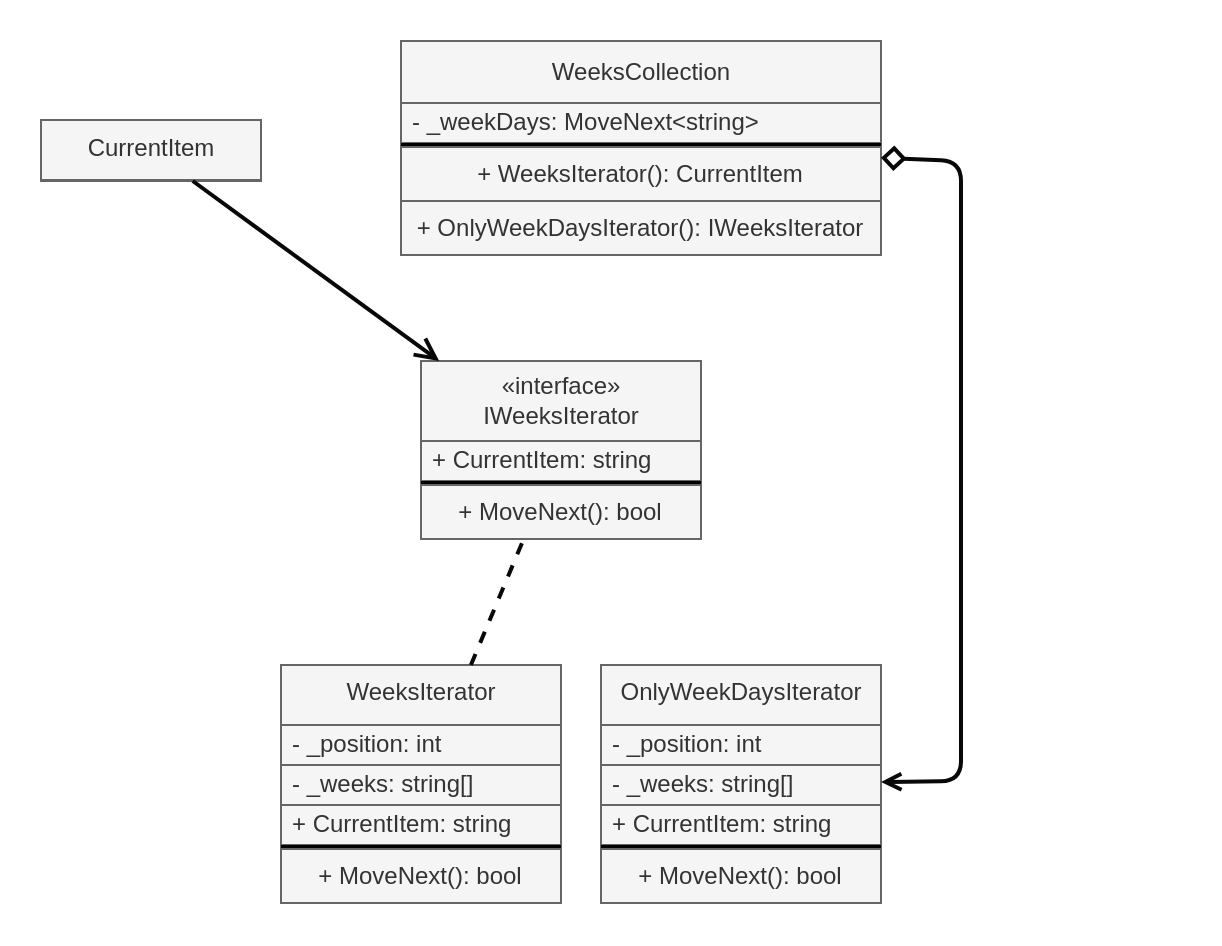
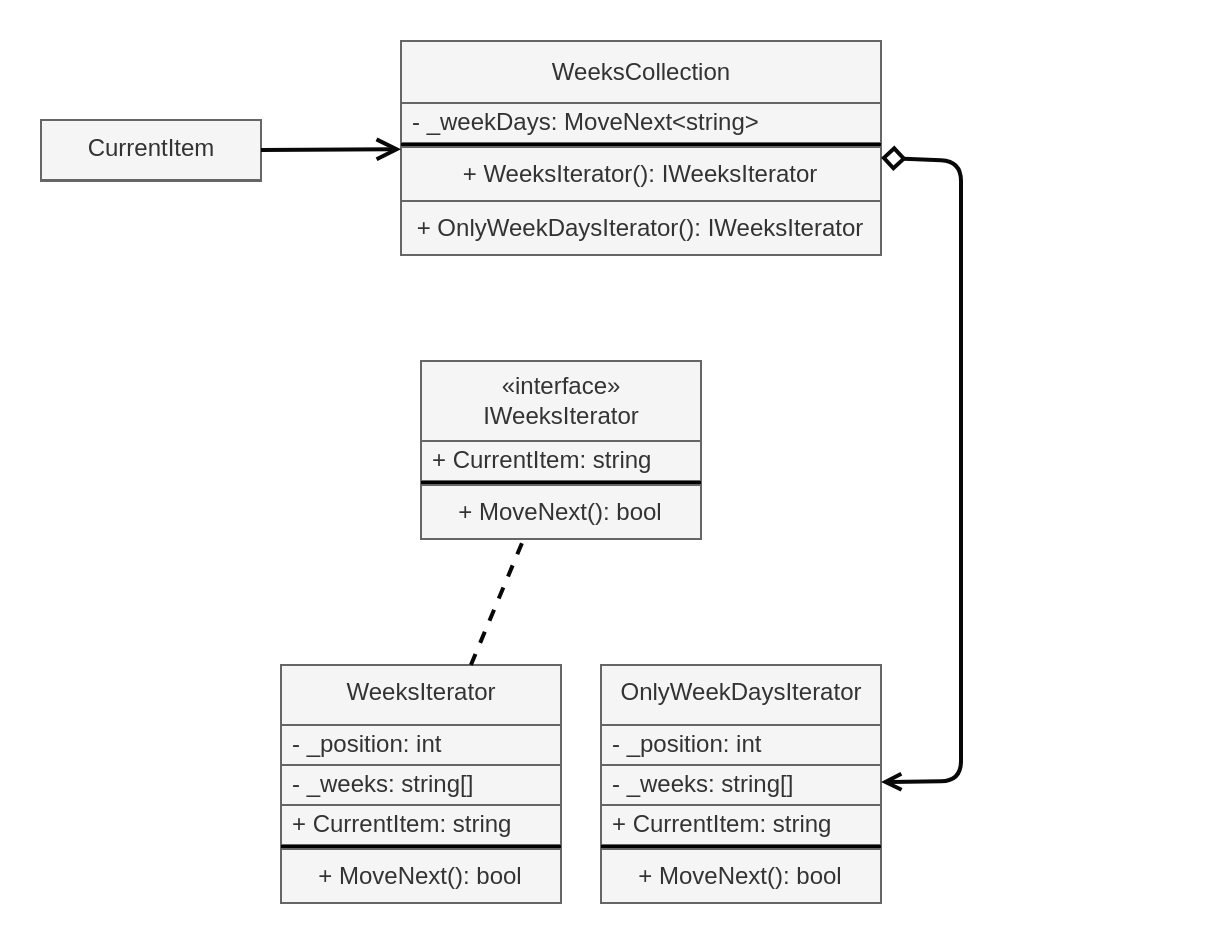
  <mxCell id="0" />
  <mxCell id="1" parent="0" />
  <mxCell id="2" value="&lt;span style=&quot;font-weight: 400;&quot;&gt;WeeksCollection&lt;br&gt;&lt;/span&gt;" style="swimlane;fontStyle=1;align=center;verticalAlign=middle;childLayout=stackLayout;horizontal=1;startSize=31;horizontalStack=0;resizeParent=1;resizeParentMax=0;resizeLast=0;collapsible=0;marginBottom=0;html=1;fillColor=#f5f5f5;fontColor=#333333;strokeColor=#666666;" parent="1" vertex="1"><mxGeometry x="200" y="20" width="240" height="107" as="geometry" /></mxCell>
  <mxCell id="3" value="- _weekDays: MoveNext&amp;lt;string&amp;gt;" style="text;html=1;strokeColor=#666666;fillColor=#f5f5f5;align=left;verticalAlign=middle;spacingLeft=4;spacingRight=4;overflow=hidden;rotatable=0;points=[[0,0.5],[1,0.5]];portConstraint=eastwest;fontColor=#333333;" parent="2" vertex="1"><mxGeometry y="31" width="240" height="20" as="geometry" /></mxCell>
  <mxCell id="4" value="" style="line;strokeWidth=2;align=left;verticalAlign=middle;spacingTop=-1;spacingLeft=3;spacingRight=3;rotatable=0;labelPosition=right;points=[];portConstraint=eastwest;labelBackgroundColor=#D1AEFC;labelBorderColor=none;shadow=0;" parent="2" vertex="1"><mxGeometry y="51" width="240" height="2" as="geometry" /></mxCell>
- <mxCell id="5" value="+ WeeksIterator(): CurrentItem" style="text;html=1;strokeColor=#666666;fillColor=#f5f5f5;align=center;verticalAlign=middle;spacingLeft=4;spacingRight=4;overflow=hidden;rotatable=0;points=[[0,0.5],[1,0.5]];portConstraint=eastwest;fontColor=#333333;" parent="2" vertex="1"><mxGeometry y="53" width="240" height="27" as="geometry" /></mxCell>
+ <mxCell id="5" value="+ WeeksIterator(): IWeeksIterator" style="text;html=1;strokeColor=#666666;fillColor=#f5f5f5;align=center;verticalAlign=middle;spacingLeft=4;spacingRight=4;overflow=hidden;rotatable=0;points=[[0,0.5],[1,0.5]];portConstraint=eastwest;fontColor=#333333;" parent="2" vertex="1"><mxGeometry y="53" width="240" height="27" as="geometry" /></mxCell>
  <mxCell id="6" value="+ OnlyWeekDaysIterator(): IWeeksIterator" style="text;html=1;strokeColor=#666666;fillColor=#f5f5f5;align=center;verticalAlign=middle;spacingLeft=4;spacingRight=4;overflow=hidden;rotatable=0;points=[[0,0.5],[1,0.5]];portConstraint=eastwest;fontColor=#333333;" parent="2" vertex="1"><mxGeometry y="80" width="240" height="27" as="geometry" /></mxCell>
  <mxCell id="7" value="CurrentItem" style="swimlane;fontStyle=0;align=center;verticalAlign=top;childLayout=stackLayout;horizontal=1;startSize=30;horizontalStack=0;resizeParent=1;resizeParentMax=0;resizeLast=0;collapsible=0;marginBottom=0;html=1;fillColor=#f5f5f5;fontColor=#333333;strokeColor=#666666;" parent="1" vertex="1"><mxGeometry x="20" y="59.5" width="110" height="30.5" as="geometry" /></mxCell>
+ <mxCell id="8" value="" style="endArrow=open;startArrow=none;endFill=0;startFill=0;endSize=8;html=1;verticalAlign=bottom;labelBackgroundColor=none;strokeWidth=2;sketch=0;fillColor=#f5f5f5;strokeColor=#080808;" parent="1" source="7" target="2" edge="1"><mxGeometry width="160" relative="1" as="geometry"><mxPoint x="540" y="85.5" as="sourcePoint" /><mxPoint x="700" y="85.5" as="targetPoint" /></mxGeometry></mxCell>
  <mxCell id="9" value="&lt;span style=&quot;font-weight: 400;&quot;&gt;«interface»&lt;/span&gt;&lt;br style=&quot;font-weight: 400;&quot;&gt;&lt;span style=&quot;font-weight: 400;&quot;&gt;IWeeksIterator&lt;br&gt;&lt;/span&gt;" style="swimlane;fontStyle=1;align=center;verticalAlign=middle;childLayout=stackLayout;horizontal=1;startSize=40;horizontalStack=0;resizeParent=1;resizeParentMax=0;resizeLast=0;collapsible=0;marginBottom=0;html=1;fillColor=#f5f5f5;fontColor=#333333;strokeColor=#666666;" parent="1" vertex="1"><mxGeometry x="210" y="180" width="140" height="89" as="geometry" /></mxCell>
  <mxCell id="10" value="+ CurrentItem: string" style="text;html=1;strokeColor=#666666;fillColor=#f5f5f5;align=left;verticalAlign=middle;spacingLeft=4;spacingRight=4;overflow=hidden;rotatable=0;points=[[0,0.5],[1,0.5]];portConstraint=eastwest;fontColor=#333333;" parent="9" vertex="1"><mxGeometry y="40" width="140" height="20" as="geometry" /></mxCell>
  <mxCell id="11" value="" style="line;strokeWidth=2;align=left;verticalAlign=middle;spacingTop=-1;spacingLeft=3;spacingRight=3;rotatable=0;labelPosition=right;points=[];portConstraint=eastwest;labelBackgroundColor=#D1AEFC;labelBorderColor=none;shadow=0;" parent="9" vertex="1"><mxGeometry y="60" width="140" height="2" as="geometry" /></mxCell>
  <mxCell id="12" value="+ MoveNext(): bool" style="text;html=1;strokeColor=#666666;fillColor=#f5f5f5;align=center;verticalAlign=middle;spacingLeft=4;spacingRight=4;overflow=hidden;rotatable=0;points=[[0,0.5],[1,0.5]];portConstraint=eastwest;fontColor=#333333;" parent="9" vertex="1"><mxGeometry y="62" width="140" height="27" as="geometry" /></mxCell>
  <mxCell id="13" value="WeeksIterator" style="swimlane;fontStyle=0;align=center;verticalAlign=top;childLayout=stackLayout;horizontal=1;startSize=30;horizontalStack=0;resizeParent=1;resizeParentMax=0;resizeLast=0;collapsible=0;marginBottom=0;html=1;fillColor=#f5f5f5;fontColor=#333333;strokeColor=#666666;" parent="1" vertex="1"><mxGeometry x="140" y="332" width="140" height="119" as="geometry" /></mxCell>
  <mxCell id="14" value="- _position: int" style="text;html=1;strokeColor=#666666;fillColor=#f5f5f5;align=left;verticalAlign=middle;spacingLeft=4;spacingRight=4;overflow=hidden;rotatable=0;points=[[0,0.5],[1,0.5]];portConstraint=eastwest;fontColor=#333333;" vertex="1" parent="13"><mxGeometry y="30" width="140" height="20" as="geometry" /></mxCell>
  <mxCell id="15" value="- _weeks: string[]" style="text;html=1;strokeColor=#666666;fillColor=#f5f5f5;align=left;verticalAlign=middle;spacingLeft=4;spacingRight=4;overflow=hidden;rotatable=0;points=[[0,0.5],[1,0.5]];portConstraint=eastwest;fontColor=#333333;" vertex="1" parent="13"><mxGeometry y="50" width="140" height="20" as="geometry" /></mxCell>
  <mxCell id="16" value="+ CurrentItem: string" style="text;html=1;strokeColor=#666666;fillColor=#f5f5f5;align=left;verticalAlign=middle;spacingLeft=4;spacingRight=4;overflow=hidden;rotatable=0;points=[[0,0.5],[1,0.5]];portConstraint=eastwest;fontColor=#333333;" vertex="1" parent="13"><mxGeometry y="70" width="140" height="20" as="geometry" /></mxCell>
  <mxCell id="17" value="" style="line;strokeWidth=2;align=left;verticalAlign=middle;spacingTop=-1;spacingLeft=3;spacingRight=3;rotatable=0;labelPosition=right;points=[];portConstraint=eastwest;labelBackgroundColor=#D1AEFC;labelBorderColor=none;shadow=0;" parent="13" vertex="1"><mxGeometry y="90" width="140" height="2" as="geometry" /></mxCell>
  <mxCell id="18" value="+ MoveNext(): bool" style="text;html=1;strokeColor=#666666;fillColor=#f5f5f5;align=center;verticalAlign=middle;spacingLeft=4;spacingRight=4;overflow=hidden;rotatable=0;points=[[0,0.5],[1,0.5]];portConstraint=eastwest;fontColor=#333333;" vertex="1" parent="13"><mxGeometry y="92" width="140" height="27" as="geometry" /></mxCell>
  <mxCell id="19" value="" style="endArrow=block;startArrow=none;endFill=0;startFill=0;endSize=8;html=1;verticalAlign=bottom;dashed=1;labelBackgroundColor=none;sketch=0;strokeWidth=2;fillColor=#f5f5f5;strokeColor=#FFFFFF;" parent="1" edge="1"><mxGeometry width="160" relative="1" as="geometry"><mxPoint x="588.575" y="230.5" as="sourcePoint" /><mxPoint x="518.29" y="96" as="targetPoint" /></mxGeometry></mxCell>
  <mxCell id="20" value="" style="endArrow=none;startArrow=none;endFill=0;startFill=0;endSize=8;html=1;verticalAlign=bottom;dashed=1;labelBackgroundColor=none;sketch=0;strokeWidth=2;fillColor=#f5f5f5;strokeColor=#080808;" parent="1" edge="1" target="9" source="13"><mxGeometry width="160" relative="1" as="geometry"><mxPoint x="200" y="410" as="sourcePoint" /><mxPoint x="487.544" y="94.5" as="targetPoint" /></mxGeometry></mxCell>
- <mxCell id="21" value="" style="endArrow=open;startArrow=none;endFill=0;startFill=0;endSize=8;html=1;verticalAlign=bottom;labelBackgroundColor=none;strokeWidth=2;sketch=0;fillColor=#f5f5f5;strokeColor=#080808;" parent="1" source="7" edge="1" target="9"><mxGeometry width="160" relative="1" as="geometry"><mxPoint x="90.391" y="96" as="sourcePoint" /><mxPoint x="165.726" y="189" as="targetPoint" /></mxGeometry></mxCell>
  <mxCell id="22" value="OnlyWeekDaysIterator" style="swimlane;fontStyle=0;align=center;verticalAlign=top;childLayout=stackLayout;horizontal=1;startSize=30;horizontalStack=0;resizeParent=1;resizeParentMax=0;resizeLast=0;collapsible=0;marginBottom=0;html=1;fillColor=#f5f5f5;fontColor=#333333;strokeColor=#666666;" vertex="1" parent="1"><mxGeometry x="300" y="332" width="140" height="119" as="geometry" /></mxCell>
  <mxCell id="23" value="- _position: int" style="text;html=1;strokeColor=#666666;fillColor=#f5f5f5;align=left;verticalAlign=middle;spacingLeft=4;spacingRight=4;overflow=hidden;rotatable=0;points=[[0,0.5],[1,0.5]];portConstraint=eastwest;fontColor=#333333;" vertex="1" parent="22"><mxGeometry y="30" width="140" height="20" as="geometry" /></mxCell>
  <mxCell id="24" value="- _weeks: string[]" style="text;html=1;strokeColor=#666666;fillColor=#f5f5f5;align=left;verticalAlign=middle;spacingLeft=4;spacingRight=4;overflow=hidden;rotatable=0;points=[[0,0.5],[1,0.5]];portConstraint=eastwest;fontColor=#333333;" vertex="1" parent="22"><mxGeometry y="50" width="140" height="20" as="geometry" /></mxCell>
  <mxCell id="25" value="+ CurrentItem: string" style="text;html=1;strokeColor=#666666;fillColor=#f5f5f5;align=left;verticalAlign=middle;spacingLeft=4;spacingRight=4;overflow=hidden;rotatable=0;points=[[0,0.5],[1,0.5]];portConstraint=eastwest;fontColor=#333333;" vertex="1" parent="22"><mxGeometry y="70" width="140" height="20" as="geometry" /></mxCell>
  <mxCell id="26" value="" style="line;strokeWidth=2;align=left;verticalAlign=middle;spacingTop=-1;spacingLeft=3;spacingRight=3;rotatable=0;labelPosition=right;points=[];portConstraint=eastwest;labelBackgroundColor=#D1AEFC;labelBorderColor=none;shadow=0;" vertex="1" parent="22"><mxGeometry y="90" width="140" height="2" as="geometry" /></mxCell>
  <mxCell id="27" value="+ MoveNext(): bool" style="text;html=1;strokeColor=#666666;fillColor=#f5f5f5;align=center;verticalAlign=middle;spacingLeft=4;spacingRight=4;overflow=hidden;rotatable=0;points=[[0,0.5],[1,0.5]];portConstraint=eastwest;fontColor=#333333;" vertex="1" parent="22"><mxGeometry y="92" width="140" height="27" as="geometry" /></mxCell>
  <mxCell id="28" value="" style="endArrow=diamond;startArrow=open;endFill=0;startFill=0;endSize=8;html=1;verticalAlign=bottom;labelBackgroundColor=none;strokeWidth=2;sketch=0;fillColor=#f5f5f5;strokeColor=#080808;" edge="1" parent="1" source="22" target="2"><mxGeometry width="160" relative="1" as="geometry"><mxPoint x="140" y="84.469" as="sourcePoint" /><mxPoint x="210" y="84.112" as="targetPoint" /><Array as="points"><mxPoint x="480" y="390" /><mxPoint x="480" y="80" /></Array></mxGeometry></mxCell>
